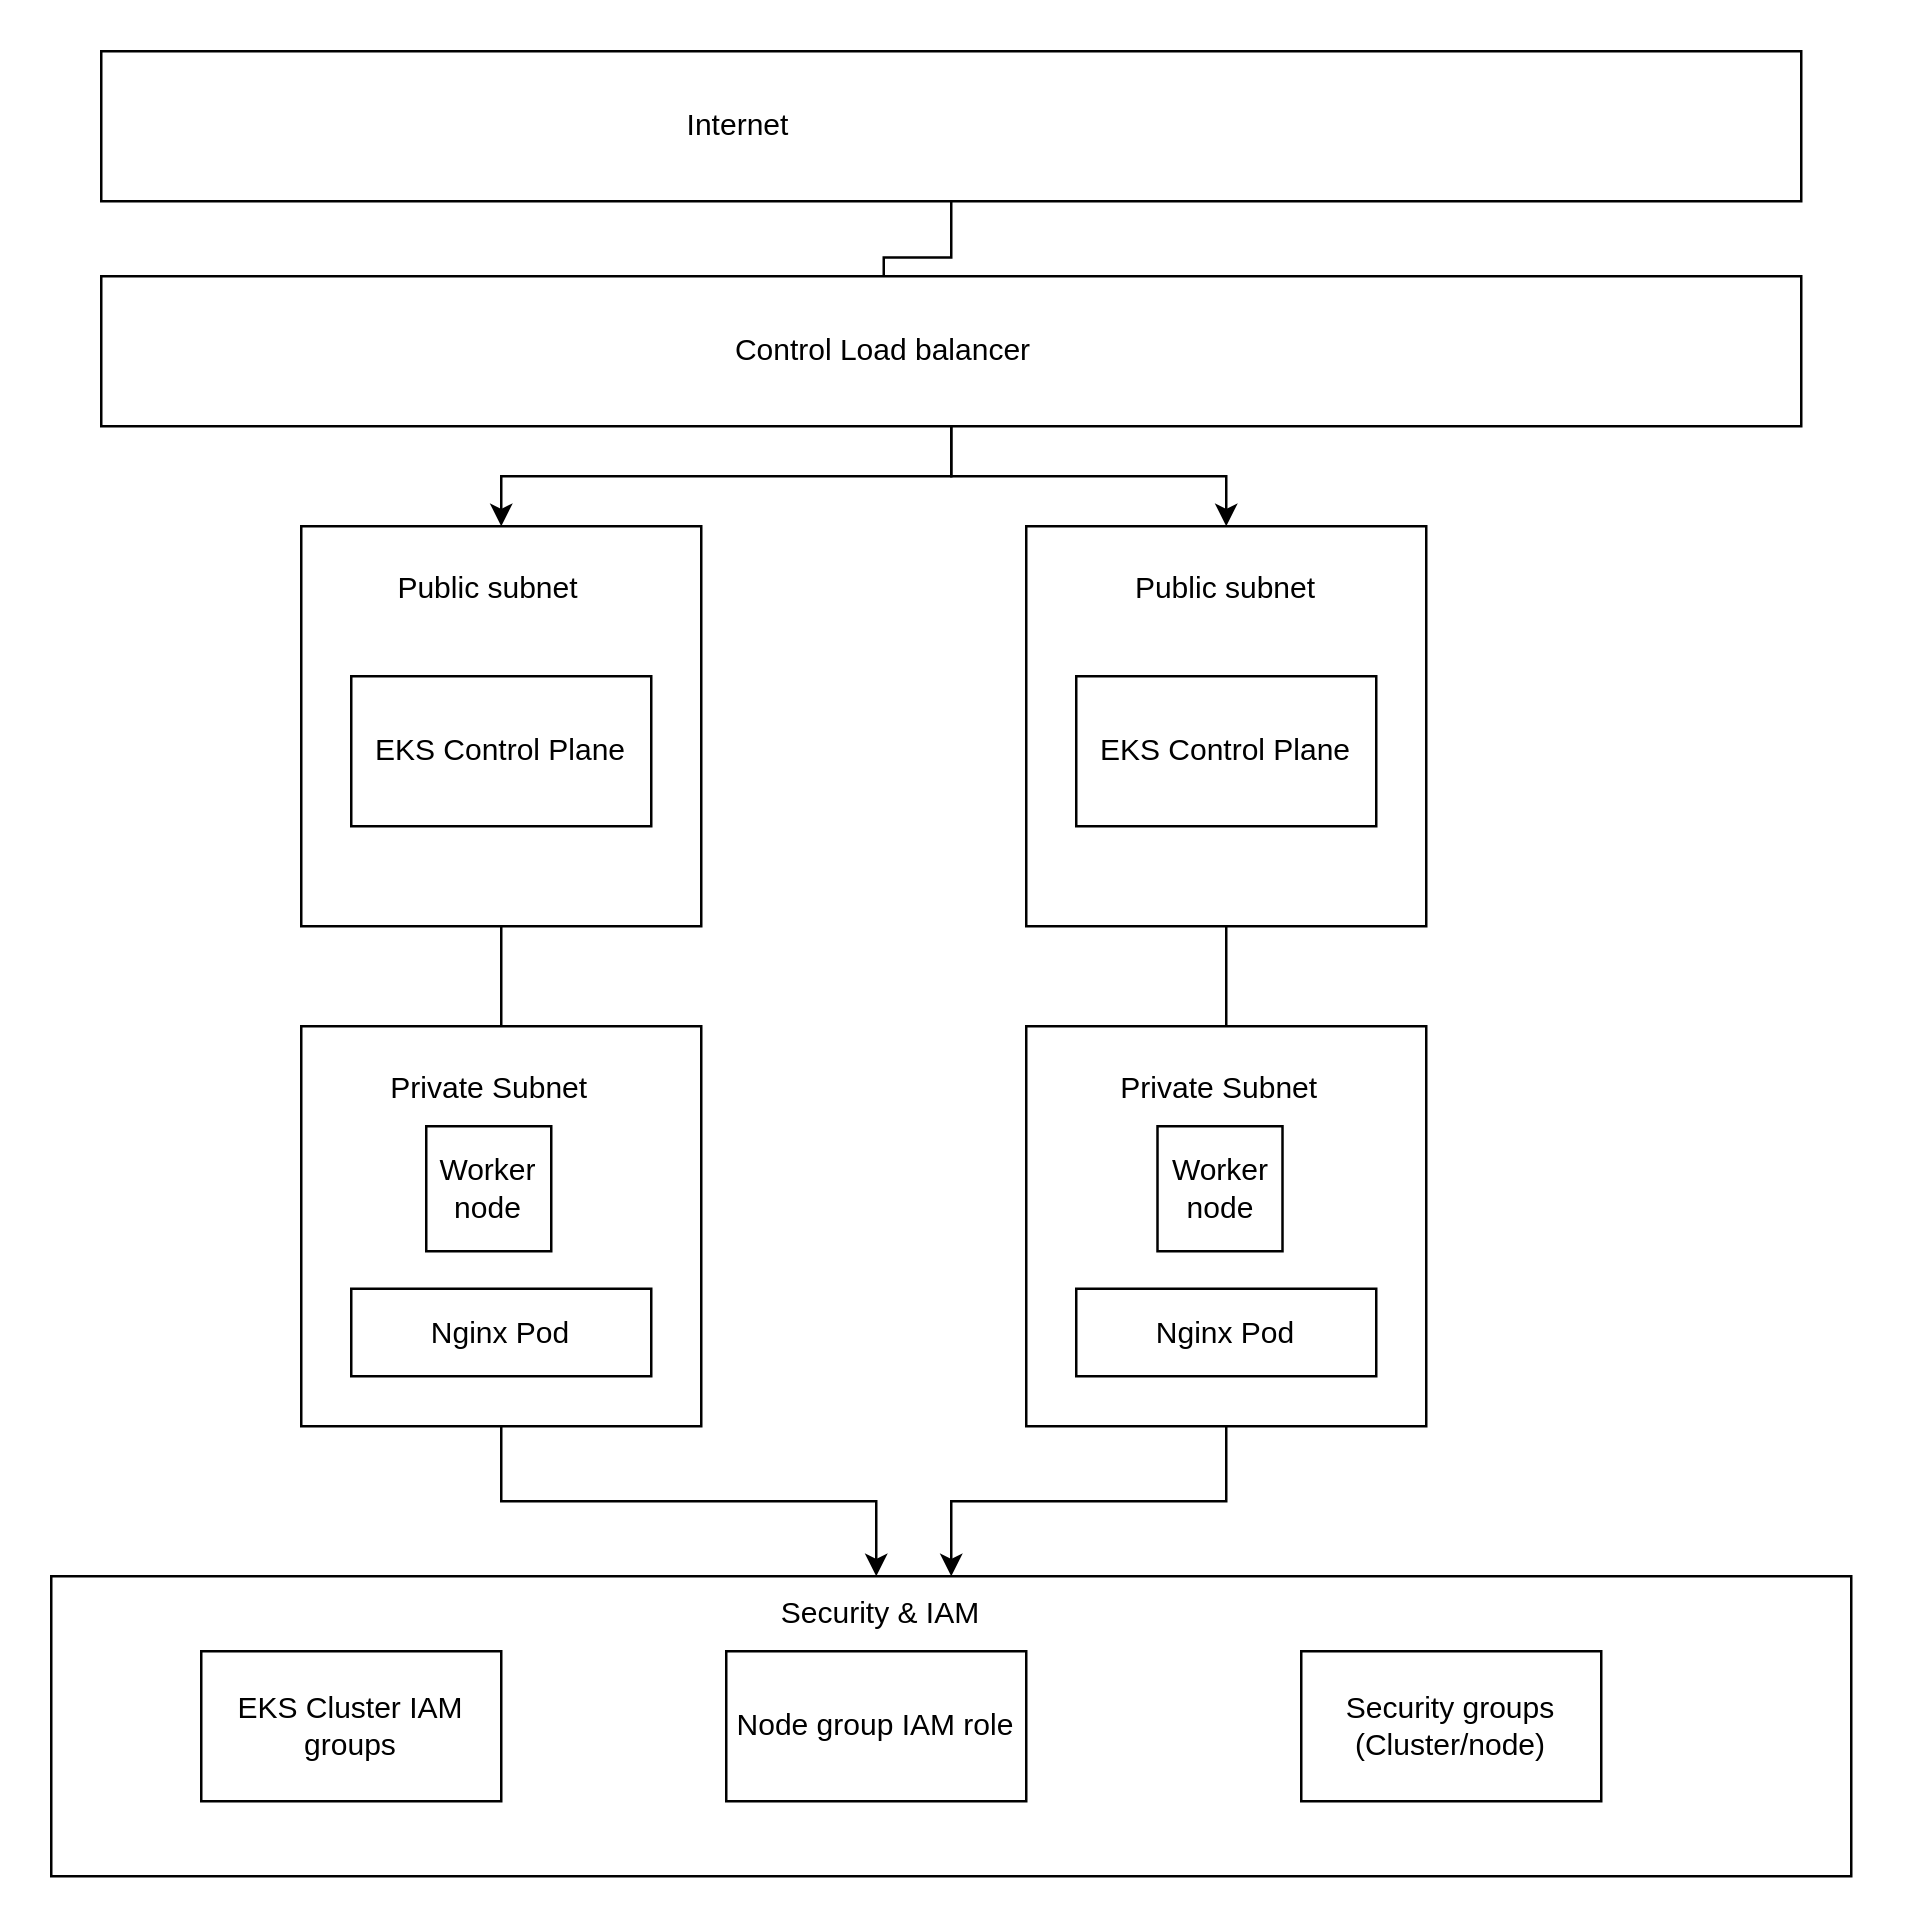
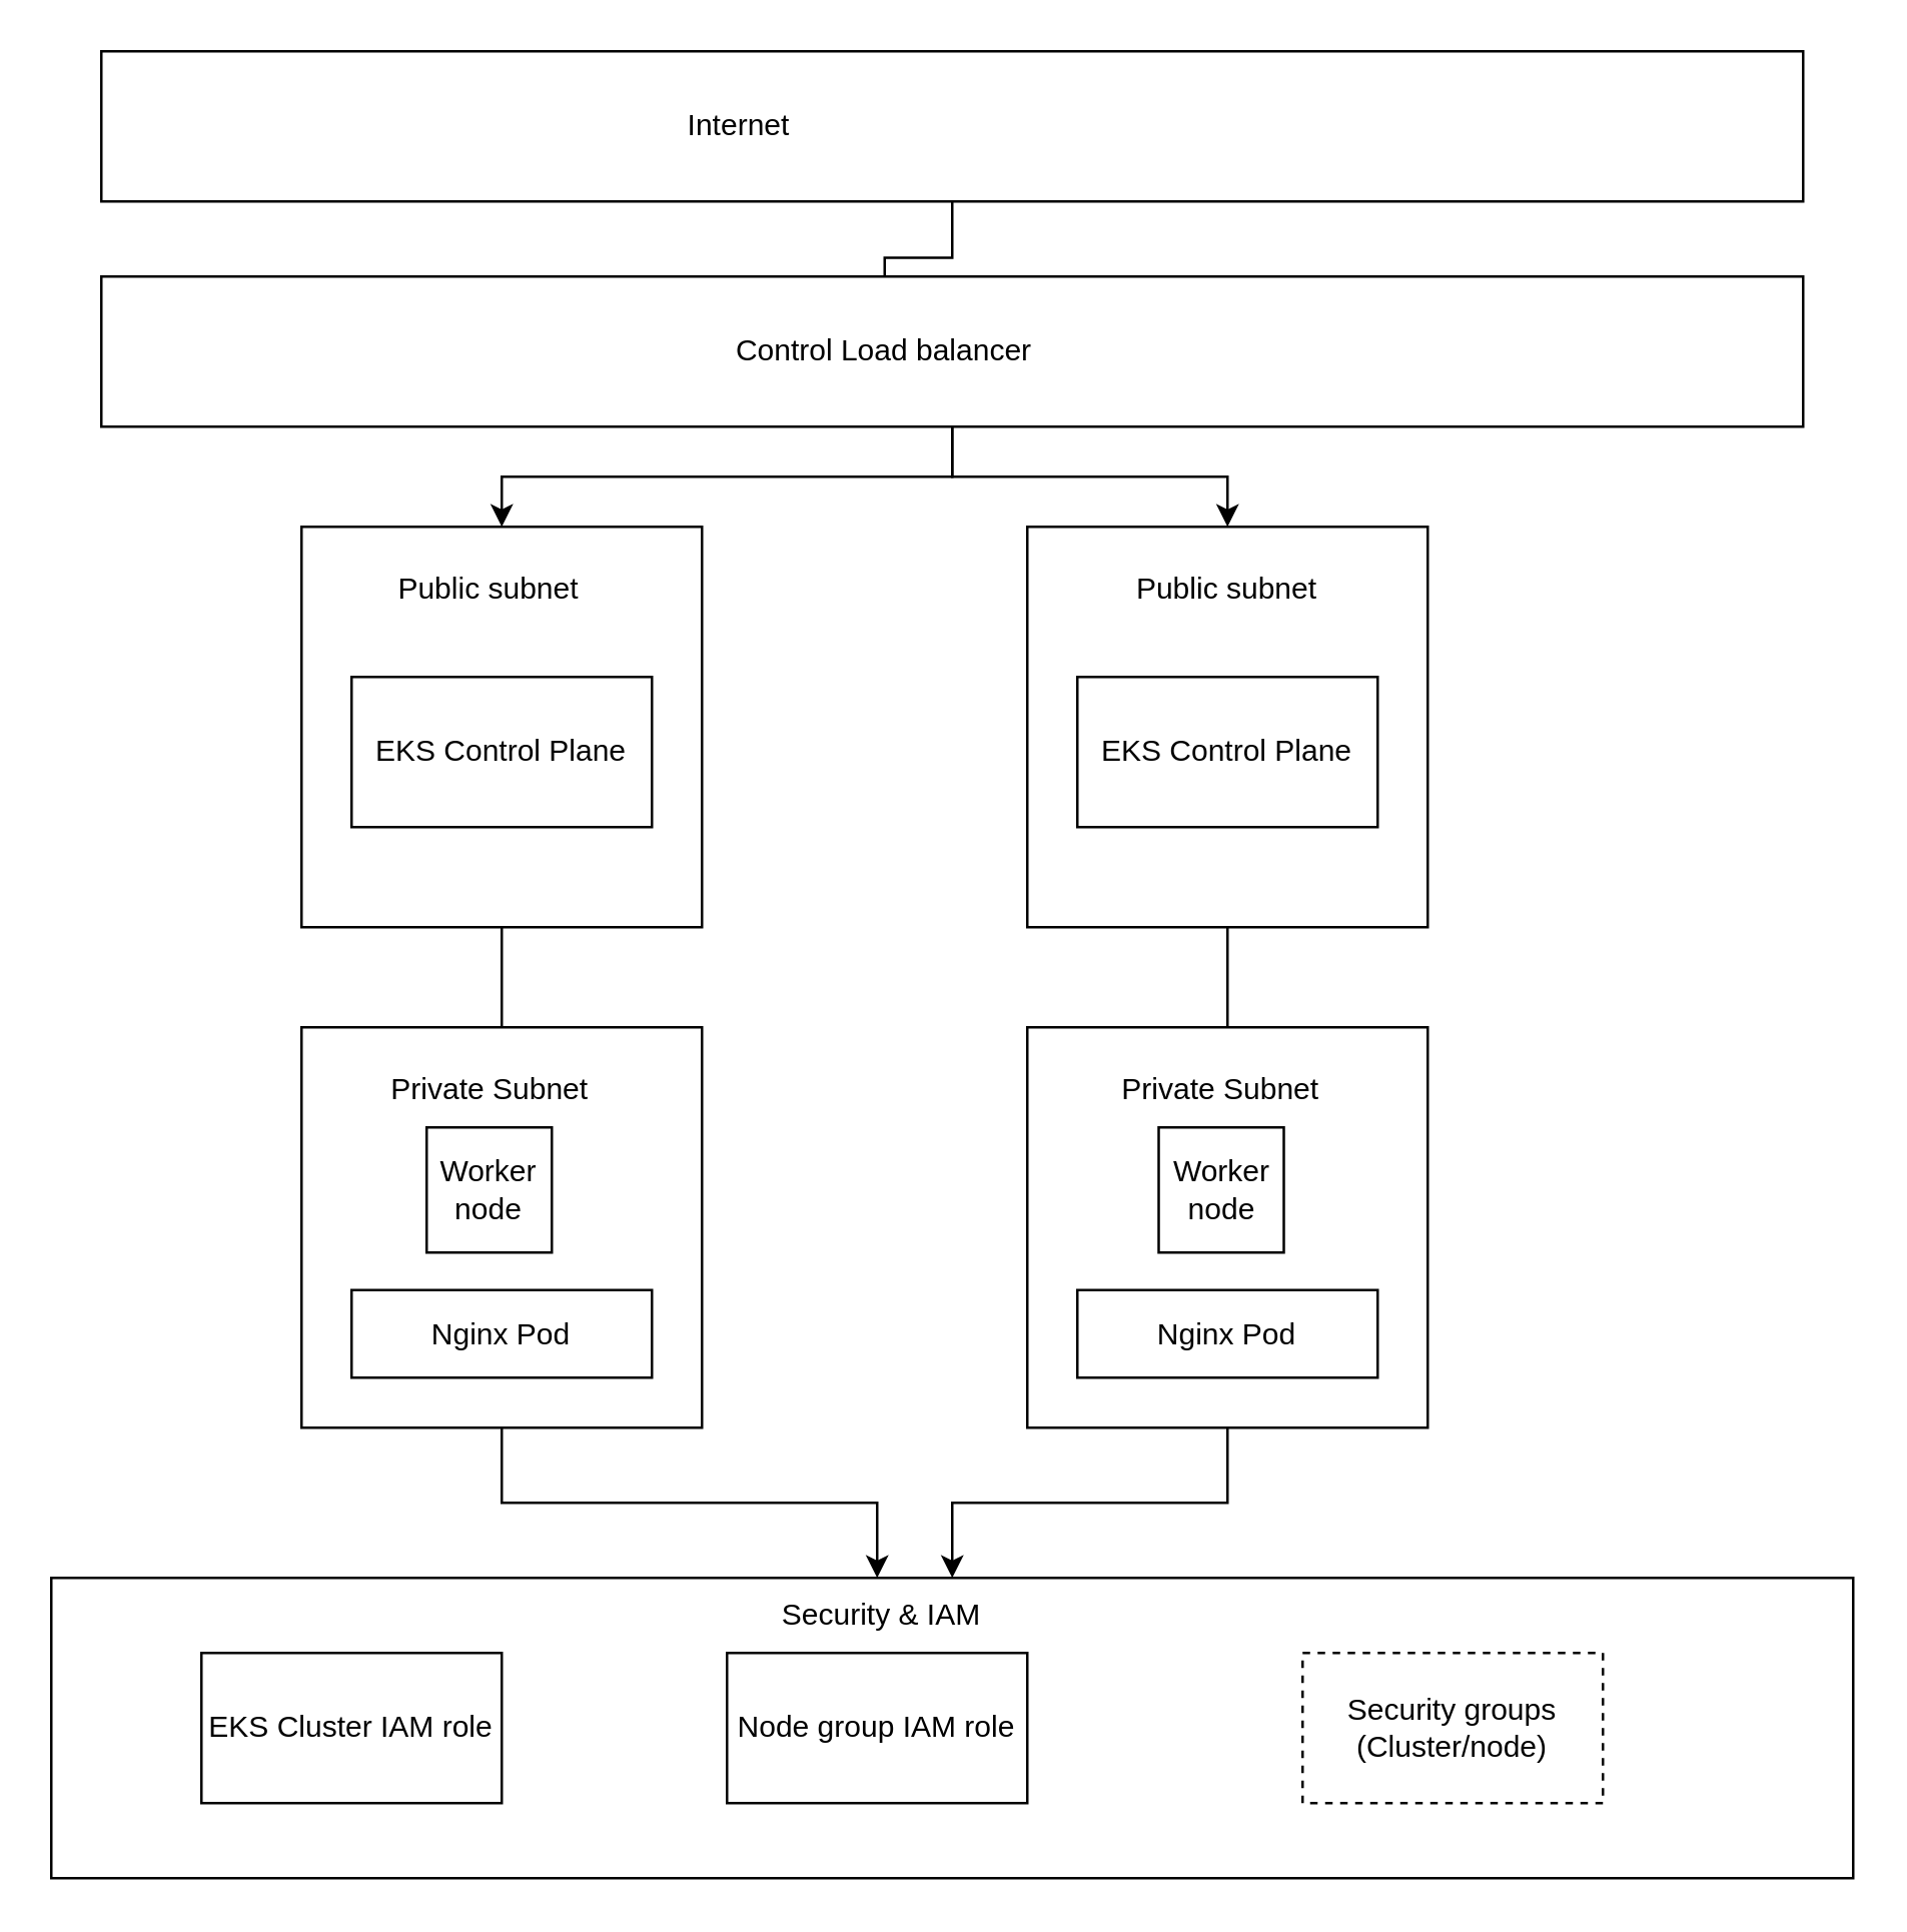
  <mxCell id="0" />
  <mxCell id="1" parent="0" />
  <mxCell id="2" value="" style="edgeStyle=orthogonalEdgeStyle;rounded=0;orthogonalLoop=1;jettySize=auto;html=1;" edge="1" parent="1" source="3" target="20"><mxGeometry relative="1" as="geometry" /></mxCell>
  <mxCell id="3" value="" style="rounded=0;whiteSpace=wrap;html=1;" vertex="1" parent="1"><mxGeometry x="40" y="20" width="680" height="60" as="geometry" /></mxCell>
  <mxCell id="4" style="edgeStyle=orthogonalEdgeStyle;rounded=0;orthogonalLoop=1;jettySize=auto;html=1;entryX=0.5;entryY=0;entryDx=0;entryDy=0;" edge="1" parent="1" source="6" target="8"><mxGeometry relative="1" as="geometry" /></mxCell>
  <mxCell id="5" style="edgeStyle=orthogonalEdgeStyle;rounded=0;orthogonalLoop=1;jettySize=auto;html=1;entryX=0.5;entryY=0;entryDx=0;entryDy=0;" edge="1" parent="1" source="6" target="10"><mxGeometry relative="1" as="geometry" /></mxCell>
  <mxCell id="6" value="" style="rounded=0;whiteSpace=wrap;html=1;" vertex="1" parent="1"><mxGeometry x="40" y="110" width="680" height="60" as="geometry" /></mxCell>
  <mxCell id="7" value="" style="edgeStyle=orthogonalEdgeStyle;rounded=0;orthogonalLoop=1;jettySize=auto;html=1;" edge="1" parent="1" source="8" target="27"><mxGeometry relative="1" as="geometry" /></mxCell>
  <mxCell id="8" value="" style="whiteSpace=wrap;html=1;aspect=fixed;" vertex="1" parent="1"><mxGeometry x="120" y="210" width="160" height="160" as="geometry" /></mxCell>
  <mxCell id="9" value="" style="edgeStyle=orthogonalEdgeStyle;rounded=0;orthogonalLoop=1;jettySize=auto;html=1;" edge="1" parent="1" source="10" target="28"><mxGeometry relative="1" as="geometry" /></mxCell>
  <mxCell id="10" value="" style="whiteSpace=wrap;html=1;aspect=fixed;" vertex="1" parent="1"><mxGeometry x="410" y="210" width="160" height="160" as="geometry" /></mxCell>
  <mxCell id="11" style="edgeStyle=orthogonalEdgeStyle;rounded=0;orthogonalLoop=1;jettySize=auto;html=1;entryX=0.5;entryY=0;entryDx=0;entryDy=0;" edge="1" parent="1" source="12" target="15"><mxGeometry relative="1" as="geometry" /></mxCell>
  <mxCell id="12" value="" style="whiteSpace=wrap;html=1;aspect=fixed;" vertex="1" parent="1"><mxGeometry x="410" y="410" width="160" height="160" as="geometry" /></mxCell>
  <mxCell id="13" style="edgeStyle=orthogonalEdgeStyle;rounded=0;orthogonalLoop=1;jettySize=auto;html=1;" edge="1" parent="1" source="14" target="15"><mxGeometry relative="1" as="geometry"><Array as="points"><mxPoint x="200" y="600" /><mxPoint x="350" y="600" /></Array></mxGeometry></mxCell>
  <mxCell id="14" value="" style="whiteSpace=wrap;html=1;aspect=fixed;" vertex="1" parent="1"><mxGeometry x="120" y="410" width="160" height="160" as="geometry" /></mxCell>
  <mxCell id="15" value="" style="rounded=0;whiteSpace=wrap;html=1;" vertex="1" parent="1"><mxGeometry x="20" y="630" width="720" height="120" as="geometry" /></mxCell>
- <mxCell id="16" value="EKS Cluster IAM groups" style="rounded=0;whiteSpace=wrap;html=1;" vertex="1" parent="1"><mxGeometry x="80" y="660" width="120" height="60" as="geometry" /></mxCell>
+ <mxCell id="16" value="EKS Cluster IAM role" style="rounded=0;whiteSpace=wrap;html=1;" vertex="1" parent="1"><mxGeometry x="80" y="660" width="120" height="60" as="geometry" /></mxCell>
  <mxCell id="17" value="Node group IAM role" style="rounded=0;whiteSpace=wrap;html=1;" vertex="1" parent="1"><mxGeometry x="290" y="660" width="120" height="60" as="geometry" /></mxCell>
- <mxCell id="18" value="Security groups (Cluster/node)" style="rounded=0;whiteSpace=wrap;html=1;" vertex="1" parent="1"><mxGeometry x="520" y="660" width="120" height="60" as="geometry" /></mxCell>
+ <mxCell id="18" value="Security groups (Cluster/node)" style="rounded=0;whiteSpace=wrap;html=1;dashed=1;" vertex="1" parent="1"><mxGeometry x="520" y="660" width="120" height="60" as="geometry" /></mxCell>
  <mxCell id="19" value="Internet" style="text;html=1;align=center;verticalAlign=middle;whiteSpace=wrap;rounded=0;" vertex="1" parent="1"><mxGeometry x="265" y="35" width="60" height="30" as="geometry" /></mxCell>
  <mxCell id="20" value="Control Load balancer" style="text;html=1;align=center;verticalAlign=middle;whiteSpace=wrap;rounded=0;" vertex="1" parent="1"><mxGeometry x="200" y="125" width="306" height="30" as="geometry" /></mxCell>
  <mxCell id="21" value="Public subnet" style="text;html=1;align=center;verticalAlign=middle;whiteSpace=wrap;rounded=0;" vertex="1" parent="1"><mxGeometry x="150" y="220" width="90" height="30" as="geometry" /></mxCell>
  <mxCell id="22" value="Public subnet" style="text;html=1;align=center;verticalAlign=middle;whiteSpace=wrap;rounded=0;" vertex="1" parent="1"><mxGeometry x="445" y="220" width="90" height="30" as="geometry" /></mxCell>
  <mxCell id="23" value="EKS Control Plane" style="rounded=0;whiteSpace=wrap;html=1;" vertex="1" parent="1"><mxGeometry x="140" y="270" width="120" height="60" as="geometry" /></mxCell>
  <mxCell id="24" value="EKS Control Plane" style="rounded=0;whiteSpace=wrap;html=1;" vertex="1" parent="1"><mxGeometry x="430" y="270" width="120" height="60" as="geometry" /></mxCell>
  <mxCell id="25" value="Private Subnet" style="text;html=1;align=center;verticalAlign=middle;whiteSpace=wrap;rounded=0;" vertex="1" parent="1"><mxGeometry x="152.5" y="420" width="85" height="30" as="geometry" /></mxCell>
  <mxCell id="26" value="Private Subnet" style="text;html=1;align=center;verticalAlign=middle;whiteSpace=wrap;rounded=0;" vertex="1" parent="1"><mxGeometry x="445" y="420" width="85" height="30" as="geometry" /></mxCell>
  <mxCell id="27" value="Worker node" style="whiteSpace=wrap;html=1;aspect=fixed;" vertex="1" parent="1"><mxGeometry x="170" y="450" width="50" height="50" as="geometry" /></mxCell>
  <mxCell id="28" value="Worker node" style="whiteSpace=wrap;html=1;aspect=fixed;" vertex="1" parent="1"><mxGeometry x="462.5" y="450" width="50" height="50" as="geometry" /></mxCell>
  <mxCell id="29" value="Nginx Pod" style="rounded=0;whiteSpace=wrap;html=1;" vertex="1" parent="1"><mxGeometry x="140" y="515" width="120" height="35" as="geometry" /></mxCell>
  <mxCell id="30" value="Nginx Pod" style="rounded=0;whiteSpace=wrap;html=1;" vertex="1" parent="1"><mxGeometry x="430" y="515" width="120" height="35" as="geometry" /></mxCell>
  <mxCell id="31" value="Security &amp;amp; IAM" style="text;html=1;align=center;verticalAlign=middle;whiteSpace=wrap;rounded=0;" vertex="1" parent="1"><mxGeometry x="294" y="630" width="116" height="30" as="geometry" /></mxCell>
